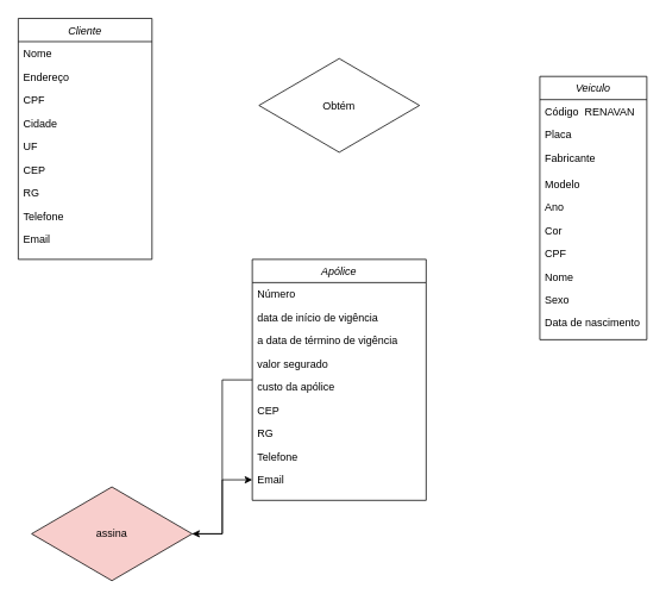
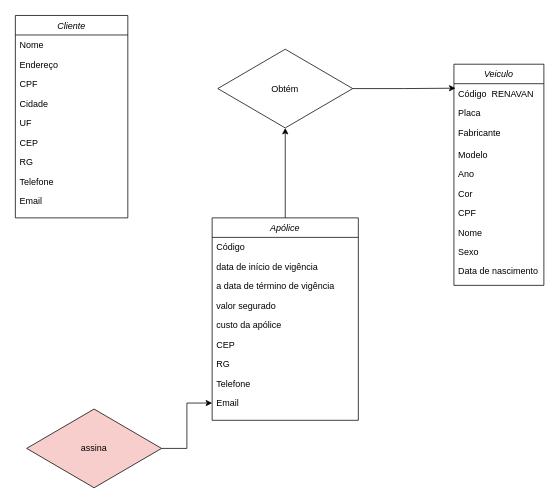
  <mxCell id="0" />
  <mxCell id="1" parent="0" />
  <mxCell id="2" value="Cliente" style="swimlane;fontStyle=2;align=center;verticalAlign=top;childLayout=stackLayout;horizontal=1;startSize=26;horizontalStack=0;resizeParent=1;resizeLast=0;collapsible=1;marginBottom=0;rounded=0;shadow=0;strokeWidth=1;" parent="1" vertex="1"><mxGeometry x="20" y="20" width="150" height="270" as="geometry"><mxRectangle x="230" y="140" width="160" height="26" as="alternateBounds" /></mxGeometry></mxCell>
  <mxCell id="3" value="Nome" style="text;align=left;verticalAlign=top;spacingLeft=4;spacingRight=4;overflow=hidden;rotatable=0;points=[[0,0.5],[1,0.5]];portConstraint=eastwest;" parent="2" vertex="1"><mxGeometry y="26" width="150" height="26" as="geometry" /></mxCell>
  <mxCell id="4" value="Endereço" style="text;align=left;verticalAlign=top;spacingLeft=4;spacingRight=4;overflow=hidden;rotatable=0;points=[[0,0.5],[1,0.5]];portConstraint=eastwest;" parent="2" vertex="1"><mxGeometry y="52" width="150" height="26" as="geometry" /></mxCell>
  <mxCell id="5" value="CPF" style="text;align=left;verticalAlign=top;spacingLeft=4;spacingRight=4;overflow=hidden;rotatable=0;points=[[0,0.5],[1,0.5]];portConstraint=eastwest;rounded=0;shadow=0;html=0;" parent="2" vertex="1"><mxGeometry y="78" width="150" height="26" as="geometry" /></mxCell>
  <mxCell id="6" value="Cidade" style="text;align=left;verticalAlign=top;spacingLeft=4;spacingRight=4;overflow=hidden;rotatable=0;points=[[0,0.5],[1,0.5]];portConstraint=eastwest;" vertex="1" parent="2"><mxGeometry y="104" width="150" height="26" as="geometry" /></mxCell>
  <mxCell id="7" value="UF" style="text;align=left;verticalAlign=top;spacingLeft=4;spacingRight=4;overflow=hidden;rotatable=0;points=[[0,0.5],[1,0.5]];portConstraint=eastwest;" vertex="1" parent="2"><mxGeometry y="130" width="150" height="26" as="geometry" /></mxCell>
  <mxCell id="8" value="CEP" style="text;align=left;verticalAlign=top;spacingLeft=4;spacingRight=4;overflow=hidden;rotatable=0;points=[[0,0.5],[1,0.5]];portConstraint=eastwest;" vertex="1" parent="2"><mxGeometry y="156" width="150" height="26" as="geometry" /></mxCell>
  <mxCell id="9" value="RG" style="text;align=left;verticalAlign=top;spacingLeft=4;spacingRight=4;overflow=hidden;rotatable=0;points=[[0,0.5],[1,0.5]];portConstraint=eastwest;rounded=0;shadow=0;html=0;" parent="2" vertex="1"><mxGeometry y="182" width="150" height="26" as="geometry" /></mxCell>
  <mxCell id="10" value="Telefone" style="text;align=left;verticalAlign=top;spacingLeft=4;spacingRight=4;overflow=hidden;rotatable=0;points=[[0,0.5],[1,0.5]];portConstraint=eastwest;" vertex="1" parent="2"><mxGeometry y="208" width="150" height="26" as="geometry" /></mxCell>
  <mxCell id="11" value="Email" style="text;align=left;verticalAlign=top;spacingLeft=4;spacingRight=4;overflow=hidden;rotatable=0;points=[[0,0.5],[1,0.5]];portConstraint=eastwest;" vertex="1" parent="2"><mxGeometry y="234" width="150" height="26" as="geometry" /></mxCell>
  <mxCell id="12" value="Veiculo" style="swimlane;fontStyle=2;align=center;verticalAlign=top;childLayout=stackLayout;horizontal=1;startSize=26;horizontalStack=0;resizeParent=1;resizeLast=0;collapsible=1;marginBottom=0;rounded=0;shadow=0;strokeWidth=1;" vertex="1" parent="1"><mxGeometry x="605" y="85" width="120" height="295" as="geometry"><mxRectangle x="230" y="140" width="160" height="26" as="alternateBounds" /></mxGeometry></mxCell>
  <mxCell id="13" value="Código  RENAVAN&#10;" style="text;align=left;verticalAlign=top;spacingLeft=4;spacingRight=4;overflow=hidden;rotatable=0;points=[[0,0.5],[1,0.5]];portConstraint=eastwest;" vertex="1" parent="12"><mxGeometry y="26" width="120" height="26" as="geometry" /></mxCell>
  <mxCell id="14" value="Placa" style="text;align=left;verticalAlign=top;spacingLeft=4;spacingRight=4;overflow=hidden;rotatable=0;points=[[0,0.5],[1,0.5]];portConstraint=eastwest;" vertex="1" parent="12"><mxGeometry y="52" width="120" height="26" as="geometry" /></mxCell>
  <mxCell id="15" value="Fabricante" style="text;align=left;verticalAlign=top;spacingLeft=4;spacingRight=4;overflow=hidden;rotatable=0;points=[[0,0.5],[1,0.5]];portConstraint=eastwest;rounded=0;shadow=0;html=0;" vertex="1" parent="12"><mxGeometry y="78" width="120" height="29" as="geometry" /></mxCell>
  <mxCell id="16" value="Modelo" style="text;align=left;verticalAlign=top;spacingLeft=4;spacingRight=4;overflow=hidden;rotatable=0;points=[[0,0.5],[1,0.5]];portConstraint=eastwest;" vertex="1" parent="12"><mxGeometry y="107" width="120" height="26" as="geometry" /></mxCell>
  <mxCell id="17" value="Ano " style="text;align=left;verticalAlign=top;spacingLeft=4;spacingRight=4;overflow=hidden;rotatable=0;points=[[0,0.5],[1,0.5]];portConstraint=eastwest;" vertex="1" parent="12"><mxGeometry y="133" width="120" height="26" as="geometry" /></mxCell>
  <mxCell id="18" value="Cor" style="text;align=left;verticalAlign=top;spacingLeft=4;spacingRight=4;overflow=hidden;rotatable=0;points=[[0,0.5],[1,0.5]];portConstraint=eastwest;" vertex="1" parent="12"><mxGeometry y="159" width="120" height="26" as="geometry" /></mxCell>
  <mxCell id="19" value="CPF" style="text;align=left;verticalAlign=top;spacingLeft=4;spacingRight=4;overflow=hidden;rotatable=0;points=[[0,0.5],[1,0.5]];portConstraint=eastwest;rounded=0;shadow=0;html=0;" vertex="1" parent="12"><mxGeometry y="185" width="120" height="26" as="geometry" /></mxCell>
  <mxCell id="20" value="Nome" style="text;align=left;verticalAlign=top;spacingLeft=4;spacingRight=4;overflow=hidden;rotatable=0;points=[[0,0.5],[1,0.5]];portConstraint=eastwest;" vertex="1" parent="12"><mxGeometry y="211" width="120" height="26" as="geometry" /></mxCell>
  <mxCell id="21" value="Sexo" style="text;align=left;verticalAlign=top;spacingLeft=4;spacingRight=4;overflow=hidden;rotatable=0;points=[[0,0.5],[1,0.5]];portConstraint=eastwest;" vertex="1" parent="12"><mxGeometry y="237" width="120" height="26" as="geometry" /></mxCell>
  <mxCell id="22" value="Data de nascimento" style="text;align=left;verticalAlign=top;spacingLeft=4;spacingRight=4;overflow=hidden;rotatable=0;points=[[0,0.5],[1,0.5]];portConstraint=eastwest;" vertex="1" parent="12"><mxGeometry y="263" width="120" height="26" as="geometry" /></mxCell>
- <mxCell id="23" style="edgeStyle=orthogonalEdgeStyle;rounded=0;orthogonalLoop=1;jettySize=auto;html=1;" edge="1" parent="1" source="24" target="35"><mxGeometry relative="1" as="geometry"><mxPoint x="380" y="185" as="targetPoint" /></mxGeometry></mxCell>
+ <mxCell id="23" style="edgeStyle=orthogonalEdgeStyle;rounded=0;orthogonalLoop=1;jettySize=auto;html=1;entryX=0.5;entryY=1;entryDx=0;entryDy=0;" edge="1" parent="1" source="24" target="37"><mxGeometry relative="1" as="geometry"><mxPoint x="380" y="185" as="targetPoint" /></mxGeometry></mxCell>
  <mxCell id="24" value="Apólice" style="swimlane;fontStyle=2;align=center;verticalAlign=top;childLayout=stackLayout;horizontal=1;startSize=26;horizontalStack=0;resizeParent=1;resizeLast=0;collapsible=1;marginBottom=0;rounded=0;shadow=0;strokeWidth=1;" vertex="1" parent="1"><mxGeometry x="282.5" y="290" width="195" height="270" as="geometry"><mxRectangle x="230" y="140" width="160" height="26" as="alternateBounds" /></mxGeometry></mxCell>
- <mxCell id="25" value="Número" style="text;align=left;verticalAlign=top;spacingLeft=4;spacingRight=4;overflow=hidden;rotatable=0;points=[[0,0.5],[1,0.5]];portConstraint=eastwest;" vertex="1" parent="24"><mxGeometry y="26" width="195" height="26" as="geometry" /></mxCell>
+ <mxCell id="25" value="Código" style="text;align=left;verticalAlign=top;spacingLeft=4;spacingRight=4;overflow=hidden;rotatable=0;points=[[0,0.5],[1,0.5]];portConstraint=eastwest;" vertex="1" parent="24"><mxGeometry y="26" width="195" height="26" as="geometry" /></mxCell>
  <mxCell id="26" value="data de início de vigência" style="text;align=left;verticalAlign=top;spacingLeft=4;spacingRight=4;overflow=hidden;rotatable=0;points=[[0,0.5],[1,0.5]];portConstraint=eastwest;" vertex="1" parent="24"><mxGeometry y="52" width="195" height="26" as="geometry" /></mxCell>
  <mxCell id="27" value="a data de término de vigência&#10;&#10;" style="text;align=left;verticalAlign=top;spacingLeft=4;spacingRight=4;overflow=hidden;rotatable=0;points=[[0,0.5],[1,0.5]];portConstraint=eastwest;rounded=0;shadow=0;html=0;" vertex="1" parent="24"><mxGeometry y="78" width="195" height="26" as="geometry" /></mxCell>
  <mxCell id="28" value="valor segurado" style="text;align=left;verticalAlign=top;spacingLeft=4;spacingRight=4;overflow=hidden;rotatable=0;points=[[0,0.5],[1,0.5]];portConstraint=eastwest;" vertex="1" parent="24"><mxGeometry y="104" width="195" height="26" as="geometry" /></mxCell>
  <mxCell id="29" value="custo da apólice" style="text;align=left;verticalAlign=top;spacingLeft=4;spacingRight=4;overflow=hidden;rotatable=0;points=[[0,0.5],[1,0.5]];portConstraint=eastwest;" vertex="1" parent="24"><mxGeometry y="130" width="195" height="26" as="geometry" /></mxCell>
  <mxCell id="30" value="CEP" style="text;align=left;verticalAlign=top;spacingLeft=4;spacingRight=4;overflow=hidden;rotatable=0;points=[[0,0.5],[1,0.5]];portConstraint=eastwest;" vertex="1" parent="24"><mxGeometry y="156" width="195" height="26" as="geometry" /></mxCell>
  <mxCell id="31" value="RG" style="text;align=left;verticalAlign=top;spacingLeft=4;spacingRight=4;overflow=hidden;rotatable=0;points=[[0,0.5],[1,0.5]];portConstraint=eastwest;rounded=0;shadow=0;html=0;" vertex="1" parent="24"><mxGeometry y="182" width="195" height="26" as="geometry" /></mxCell>
  <mxCell id="32" value="Telefone" style="text;align=left;verticalAlign=top;spacingLeft=4;spacingRight=4;overflow=hidden;rotatable=0;points=[[0,0.5],[1,0.5]];portConstraint=eastwest;" vertex="1" parent="24"><mxGeometry y="208" width="195" height="26" as="geometry" /></mxCell>
  <mxCell id="33" value="Email" style="text;align=left;verticalAlign=top;spacingLeft=4;spacingRight=4;overflow=hidden;rotatable=0;points=[[0,0.5],[1,0.5]];portConstraint=eastwest;" vertex="1" parent="24"><mxGeometry y="234" width="195" height="26" as="geometry" /></mxCell>
  <mxCell id="34" style="edgeStyle=orthogonalEdgeStyle;rounded=0;orthogonalLoop=1;jettySize=auto;html=1;entryX=0;entryY=0.5;entryDx=0;entryDy=0;" edge="1" parent="1" source="35" target="33"><mxGeometry relative="1" as="geometry"><mxPoint x="275" y="597.5" as="targetPoint" /></mxGeometry></mxCell>
  <mxCell id="35" value="assina" style="rhombus;whiteSpace=wrap;html=1;fillColor=#f8cecc;" vertex="1" parent="1"><mxGeometry x="35" y="545" width="180" height="105" as="geometry" /></mxCell>
+ <mxCell id="36" style="edgeStyle=orthogonalEdgeStyle;rounded=0;orthogonalLoop=1;jettySize=auto;html=1;entryX=0.017;entryY=0.231;entryDx=0;entryDy=0;entryPerimeter=0;" edge="1" parent="1" source="37" target="13"><mxGeometry relative="1" as="geometry" /></mxCell>
  <mxCell id="37" value="Obtém" style="rhombus;whiteSpace=wrap;html=1;" vertex="1" parent="1"><mxGeometry x="290" y="65" width="180" height="105" as="geometry" /></mxCell>
